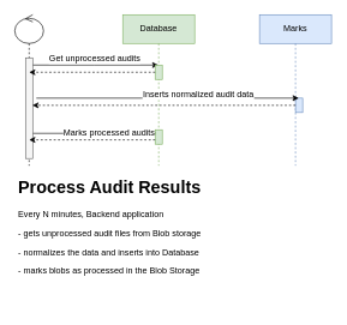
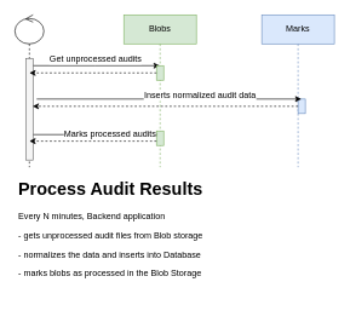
  <mxCell id="0" />
  <mxCell id="1" parent="0" />
  <mxCell id="2" style="edgeStyle=orthogonalEdgeStyle;rounded=0;orthogonalLoop=1;jettySize=auto;html=1;" edge="1" parent="1" source="6" target="8"><mxGeometry relative="1" as="geometry"><Array as="points"><mxPoint x="130" y="90" /><mxPoint x="130" y="90" /></Array></mxGeometry></mxCell>
  <mxCell id="3" value="Get unprocessed audits" style="text;html=1;align=center;verticalAlign=middle;resizable=0;points=[];labelBackgroundColor=#ffffff;" vertex="1" connectable="0" parent="2"><mxGeometry x="0.006" y="25" relative="1" as="geometry"><mxPoint x="-0.5" y="15" as="offset" /></mxGeometry></mxCell>
  <mxCell id="4" style="edgeStyle=orthogonalEdgeStyle;rounded=0;orthogonalLoop=1;jettySize=auto;html=1;" edge="1" parent="1"><mxGeometry relative="1" as="geometry"><mxPoint x="39.5" y="185" as="sourcePoint" /><mxPoint x="219.5" y="185" as="targetPoint" /><Array as="points"><mxPoint x="130" y="185" /><mxPoint x="130" y="185" /></Array></mxGeometry></mxCell>
  <mxCell id="5" value="Marks processed audits" style="text;html=1;align=center;verticalAlign=middle;resizable=0;points=[];labelBackgroundColor=#ffffff;" vertex="1" connectable="0" parent="4"><mxGeometry x="0.233" y="2" relative="1" as="geometry"><mxPoint as="offset" /></mxGeometry></mxCell>
  <mxCell id="6" value="" style="shape=umlLifeline;participant=umlControl;perimeter=lifelinePerimeter;whiteSpace=wrap;html=1;container=1;collapsible=0;recursiveResize=0;verticalAlign=top;spacingTop=36;labelBackgroundColor=#ffffff;outlineConnect=0;" vertex="1" parent="1"><mxGeometry x="20" y="20" width="40" height="210" as="geometry" /></mxCell>
  <mxCell id="7" value="" style="html=1;points=[];perimeter=orthogonalPerimeter;fillColor=#f5f5f5;strokeColor=#666666;fontColor=#333333;" vertex="1" parent="6"><mxGeometry x="15" y="60" width="10" height="140" as="geometry" /></mxCell>
- <mxCell id="8" value="Database" style="shape=umlLifeline;perimeter=lifelinePerimeter;whiteSpace=wrap;html=1;container=1;collapsible=0;recursiveResize=0;outlineConnect=0;fillColor=#d5e8d4;strokeColor=#82b366;" vertex="1" parent="1"><mxGeometry x="170" y="20" width="100" height="210" as="geometry" /></mxCell>
+ <mxCell id="8" value="Blobs" style="shape=umlLifeline;perimeter=lifelinePerimeter;whiteSpace=wrap;html=1;container=1;collapsible=0;recursiveResize=0;outlineConnect=0;fillColor=#d5e8d4;strokeColor=#82b366;" vertex="1" parent="1"><mxGeometry x="170" y="20" width="100" height="210" as="geometry" /></mxCell>
  <mxCell id="9" value="" style="html=1;points=[];perimeter=orthogonalPerimeter;fillColor=#d5e8d4;strokeColor=#82b366;" vertex="1" parent="8"><mxGeometry x="45" y="70" width="10" height="20" as="geometry" /></mxCell>
  <mxCell id="10" value="" style="html=1;points=[];perimeter=orthogonalPerimeter;fillColor=#d5e8d4;strokeColor=#82b366;" vertex="1" parent="8"><mxGeometry x="45" y="160" width="10" height="20" as="geometry" /></mxCell>
  <mxCell id="11" style="edgeStyle=orthogonalEdgeStyle;rounded=0;orthogonalLoop=1;jettySize=auto;html=1;dashed=1;" edge="1" parent="1" source="9"><mxGeometry relative="1" as="geometry"><mxPoint x="40" y="100" as="targetPoint" /><Array as="points"><mxPoint x="80" y="100" /><mxPoint x="80" y="100" /></Array></mxGeometry></mxCell>
  <mxCell id="12" style="edgeStyle=orthogonalEdgeStyle;rounded=0;orthogonalLoop=1;jettySize=auto;html=1;dashed=1;" edge="1" parent="1"><mxGeometry relative="1" as="geometry"><mxPoint x="215" y="194" as="sourcePoint" /><mxPoint x="40" y="194" as="targetPoint" /><Array as="points"><mxPoint x="80" y="194" /><mxPoint x="80" y="194" /></Array></mxGeometry></mxCell>
  <mxCell id="13" value="Marks" style="shape=umlLifeline;perimeter=lifelinePerimeter;whiteSpace=wrap;html=1;container=1;collapsible=0;recursiveResize=0;outlineConnect=0;fillColor=#dae8fc;strokeColor=#6c8ebf;" vertex="1" parent="1"><mxGeometry x="360" y="20" width="100" height="210" as="geometry" /></mxCell>
  <mxCell id="14" value="" style="html=1;points=[];perimeter=orthogonalPerimeter;fillColor=#dae8fc;strokeColor=#6c8ebf;" vertex="1" parent="13"><mxGeometry x="50" y="116" width="10" height="20" as="geometry" /></mxCell>
  <mxCell id="15" style="edgeStyle=orthogonalEdgeStyle;rounded=0;orthogonalLoop=1;jettySize=auto;html=1;" edge="1" parent="1"><mxGeometry relative="1" as="geometry"><mxPoint x="50" y="136" as="sourcePoint" /><mxPoint x="414.5" y="136" as="targetPoint" /><Array as="points"><mxPoint x="265" y="136" /><mxPoint x="265" y="136" /></Array></mxGeometry></mxCell>
  <mxCell id="16" value="Inserts normalized audit data" style="text;html=1;align=center;verticalAlign=middle;resizable=0;points=[];labelBackgroundColor=#ffffff;" vertex="1" connectable="0" parent="15"><mxGeometry x="0.227" y="6" relative="1" as="geometry"><mxPoint as="offset" /></mxGeometry></mxCell>
  <mxCell id="17" style="edgeStyle=orthogonalEdgeStyle;rounded=0;orthogonalLoop=1;jettySize=auto;html=1;dashed=1;" edge="1" parent="1" source="14"><mxGeometry relative="1" as="geometry"><mxPoint x="44.5" y="146" as="targetPoint" /><Array as="points"><mxPoint x="135" y="146" /><mxPoint x="135" y="146" /></Array></mxGeometry></mxCell>
  <mxCell id="18" value="&lt;h1&gt;Process Audit Results&lt;/h1&gt;&lt;p&gt;Every N minutes, Backend application&amp;nbsp;&lt;/p&gt;&lt;p&gt;- gets unprocessed audit files from Blob storage&lt;/p&gt;&lt;p&gt;- normalizes the data and inserts into Database&lt;/p&gt;&lt;p&gt;- marks blobs as processed in the Blob Storage&lt;/p&gt;" style="text;html=1;strokeColor=none;fillColor=none;spacing=5;spacingTop=-20;whiteSpace=wrap;overflow=hidden;rounded=0;" vertex="1" parent="1"><mxGeometry x="20" y="240" width="400" height="190" as="geometry" /></mxCell>
